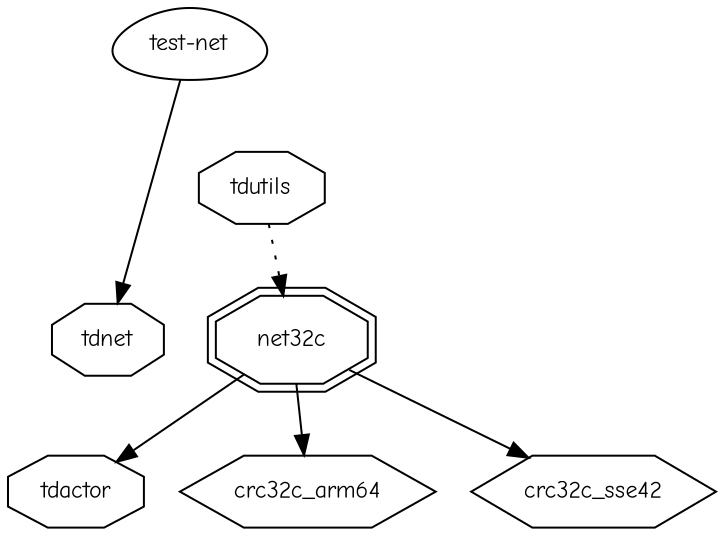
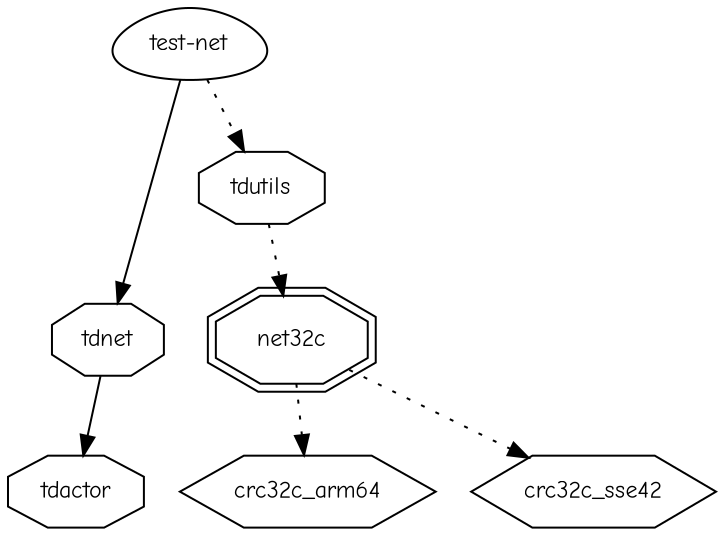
  digraph {
    fontname="Comic Neue"
    node [fontname="Comic Neue" fontsize=12 shape=octagon]
    edge [fontname="Comic Neue"]
    n1 [label="test-net" shape=egg]
    n2 [label=tdnet]
    n3 [label=tdutils]
    n4 [label=tdactor]
    n5 [label=net32c shape=doubleoctagon]
    n6 [label=crc32c_arm64 shape=hexagon]
    n7 [label=crc32c_sse42 shape=hexagon]
    n1 -> n2 [style=solid]
-   n5 -> n4
+   n1 -> n3 [style=dotted]
+   n2 -> n4
    n3 -> n5 [style=dotted]
-   n5 -> n6
-   n5 -> n7
+   n5 -> n6 [style=dotted]
+   n5 -> n7 [style=dotted]
  }
